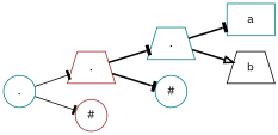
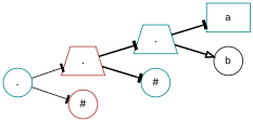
  digraph {
    rankdir=LR
    fontname="IBM Plex Sans"
    node [color=teal shape=circle fontname="IBM Plex Sans"]
    edge [style=bold arrowhead=tee fontname="IBM Plex Sans"]
    n1 [label="."]
    n2 [label="." color=brown shape=trapezium]
    n3 [label="#" color=brown]
    n4 [label="." shape=trapezium]
    n5 [label="#"]
    n6 [label=a shape=box]
-   n7 [label=b color=black shape=trapezium]
+   n7 [label=b color=black]
    n1 -> n2 [style=solid]
    n1 -> n3 [style=solid]
    n2 -> n4
    n2 -> n5
    n4 -> n6
    n4 -> n7 [arrowhead=onormal]
  }
